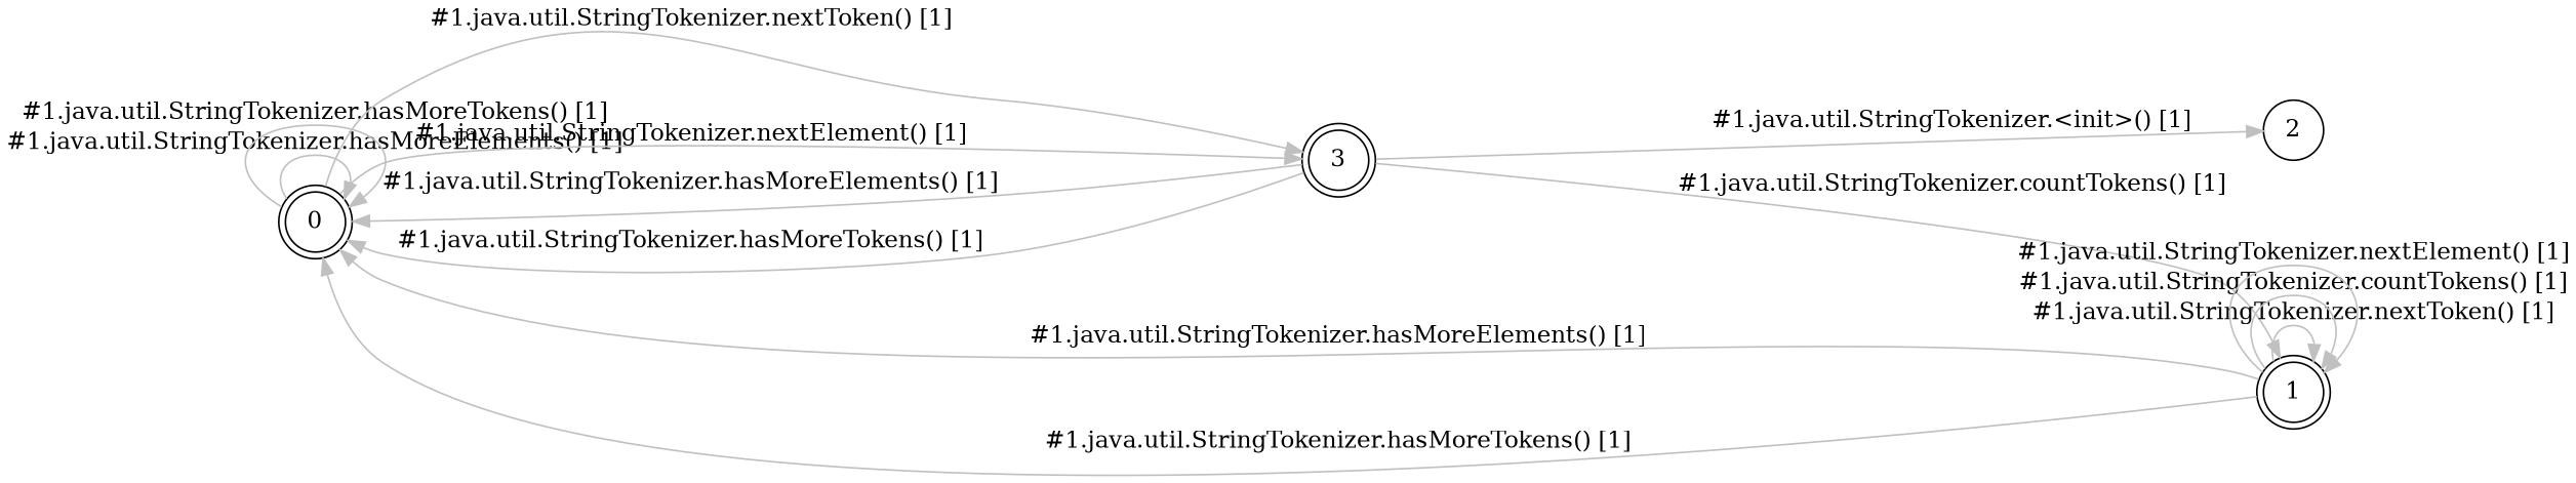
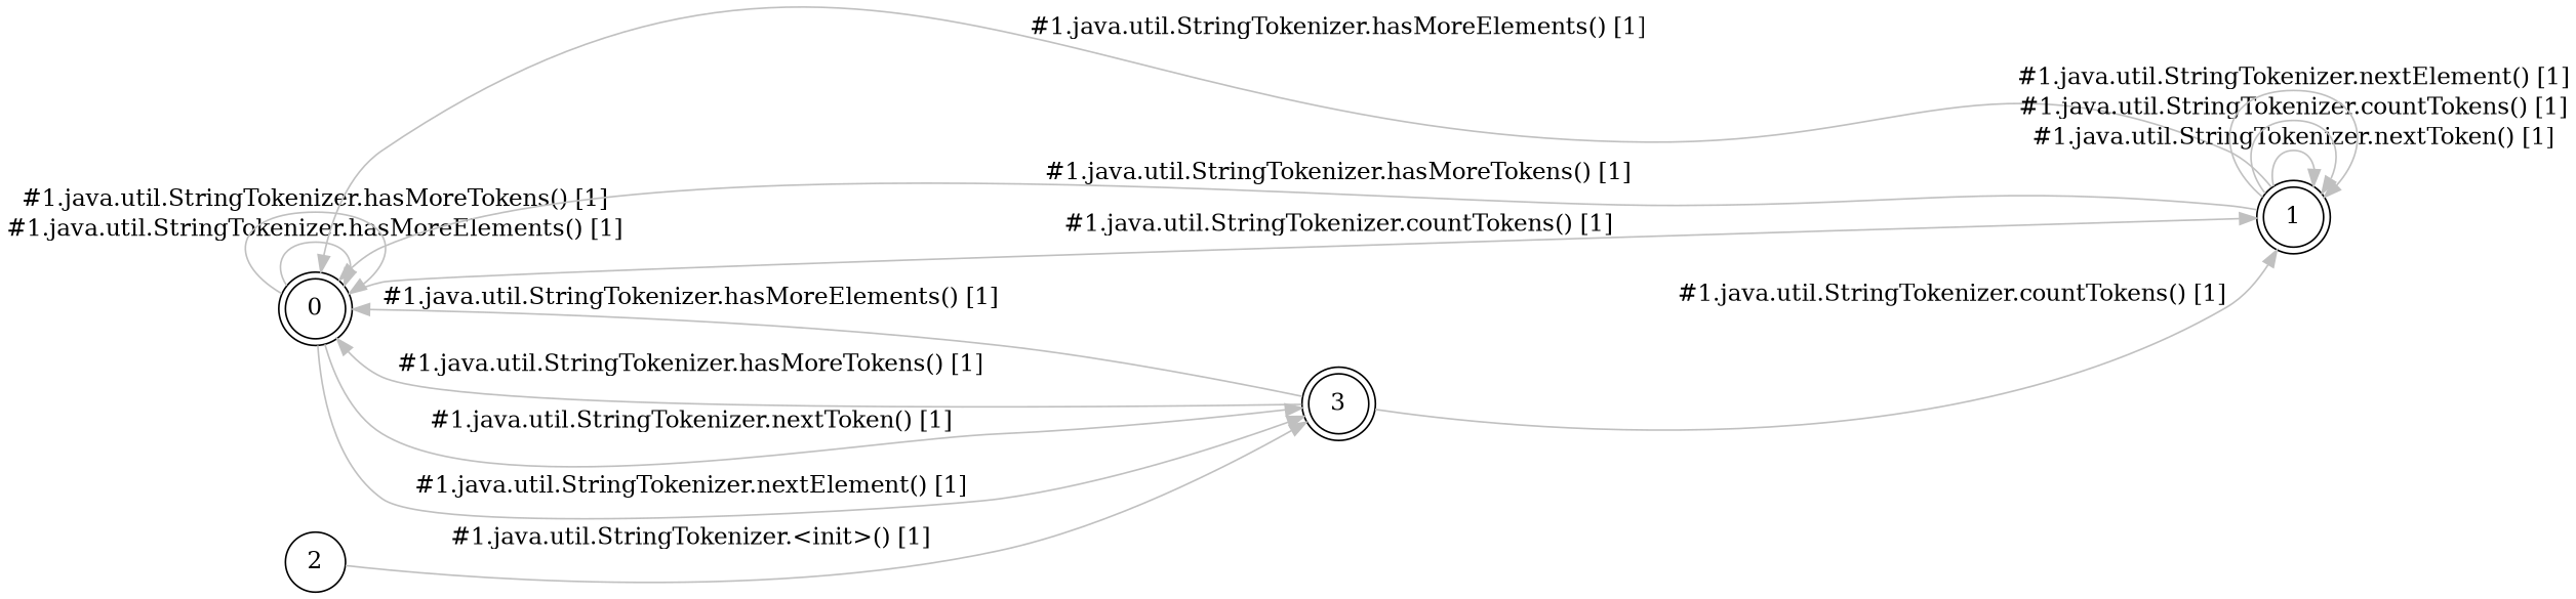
  digraph {
    rankdir=LR
    node [shape=doublecircle]
    edge [color=gray style="setlinewidth(1)"]
    0
    3
    1
    2 [shape=circle]
    0 -> 0 [label="#1.java.util.StringTokenizer.hasMoreElements() [1]"]
    0 -> 0 [label="#1.java.util.StringTokenizer.hasMoreTokens() [1]"]
    0 -> 3 [label="#1.java.util.StringTokenizer.nextToken() [1]"]
    0 -> 3 [label="#1.java.util.StringTokenizer.nextElement() [1]"]
+   0 -> 1 [label="#1.java.util.StringTokenizer.countTokens() [1]"]
    3 -> 0 [label="#1.java.util.StringTokenizer.hasMoreElements() [1]"]
    3 -> 0 [label="#1.java.util.StringTokenizer.hasMoreTokens() [1]"]
    3 -> 1 [label="#1.java.util.StringTokenizer.countTokens() [1]"]
    1 -> 0 [label="#1.java.util.StringTokenizer.hasMoreElements() [1]"]
    1 -> 0 [label="#1.java.util.StringTokenizer.hasMoreTokens() [1]"]
    1 -> 1 [label="#1.java.util.StringTokenizer.nextToken() [1]"]
    1 -> 1 [label="#1.java.util.StringTokenizer.countTokens() [1]"]
    1 -> 1 [label="#1.java.util.StringTokenizer.nextElement() [1]"]
-   3 -> 2 [label="#1.java.util.StringTokenizer.<init>() [1]"]
+   2 -> 3 [label="#1.java.util.StringTokenizer.<init>() [1]"]
  }
